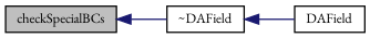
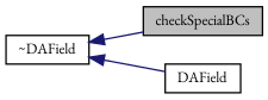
  digraph {
    fontname="EB Garamond"
    rankdir=LR
    node [color=black fontname="EB Garamond" fontsize=10 shape=record]
    edge [color=midnightblue dir=back fontname="EB Garamond" fontsize=10 labelfontname=Helvetica labelfontsize=10 style=solid]
    n1 [fillcolor=grey75 fontcolor=black height=0.2 label=checkSpecialBCs style=filled width=0.4]
    n2 [height=0.2 label="~DAField" width=0.4]
    n3 [height=0.2 label=DAField width=0.4]
-   n1 -> n2
+   n2 -> n1
    n2 -> n3
  }
